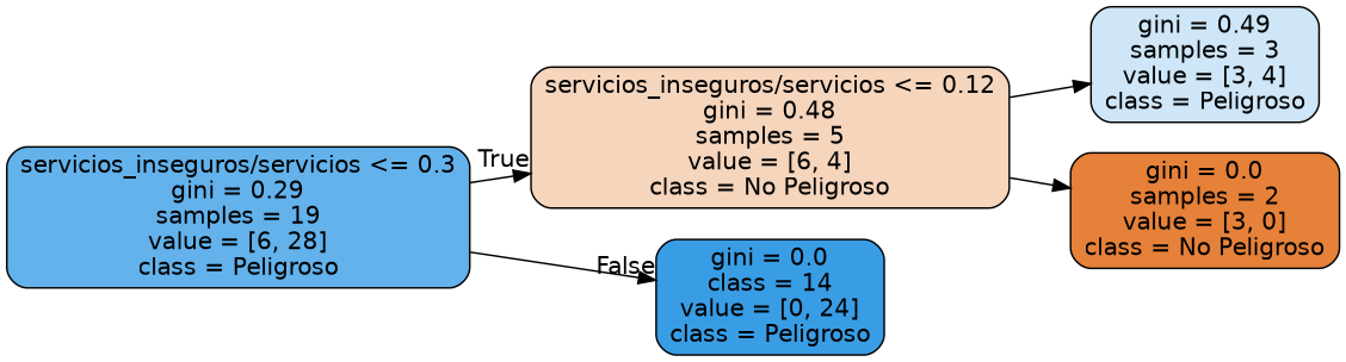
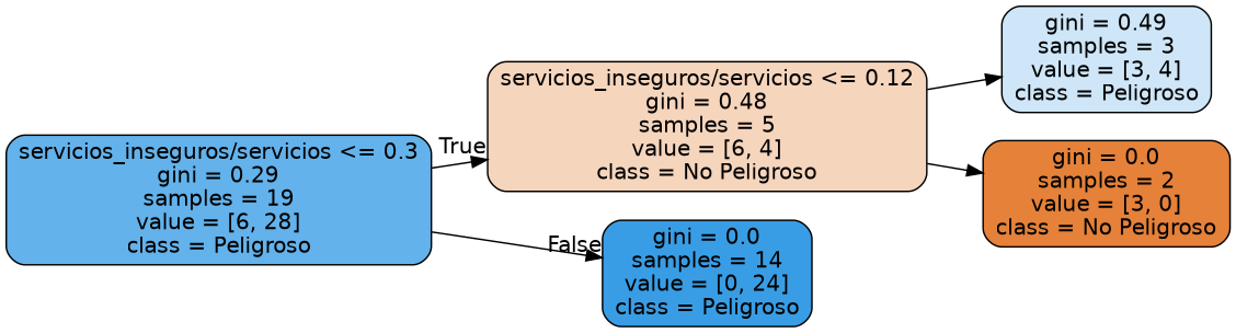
  digraph {
    rankdir=LR
    node [color=black fontname=helvetica shape=box style="filled, rounded"]
    edge [fontname=helvetica]
    n1 [fillcolor="#63b2eb" label="servicios_inseguros/servicios <= 0.3\ngini = 0.29\nsamples = 19\nvalue = [6, 28]\nclass = Peligroso"]
    n2 [fillcolor="#f6d5bd" label="servicios_inseguros/servicios <= 0.12\ngini = 0.48\nsamples = 5\nvalue = [6, 4]\nclass = No Peligroso"]
-   n3 [fillcolor="#399de5" label="gini = 0.0\nclass = 14\nvalue = [0, 24]\nclass = Peligroso"]
+   n3 [fillcolor="#399de5" label="gini = 0.0\nsamples = 14\nvalue = [0, 24]\nclass = Peligroso"]
    n4 [fillcolor="#cee6f8" label="gini = 0.49\nsamples = 3\nvalue = [3, 4]\nclass = Peligroso"]
    n5 [fillcolor="#e58139" label="gini = 0.0\nsamples = 2\nvalue = [3, 0]\nclass = No Peligroso"]
    n1 -> n2 [headlabel=True labelangle=45 labeldistance=2.5]
    n1 -> n3 [headlabel=False labelangle=-45 labeldistance=2.5]
    n2 -> n4
    n2 -> n5
  }
